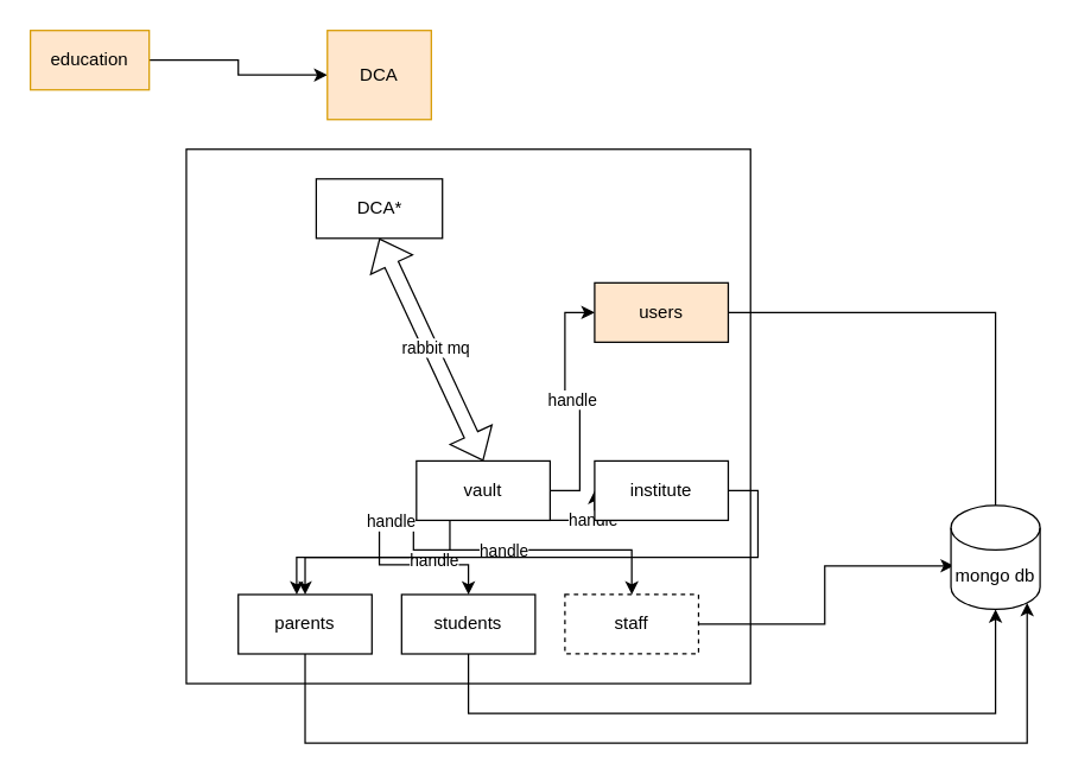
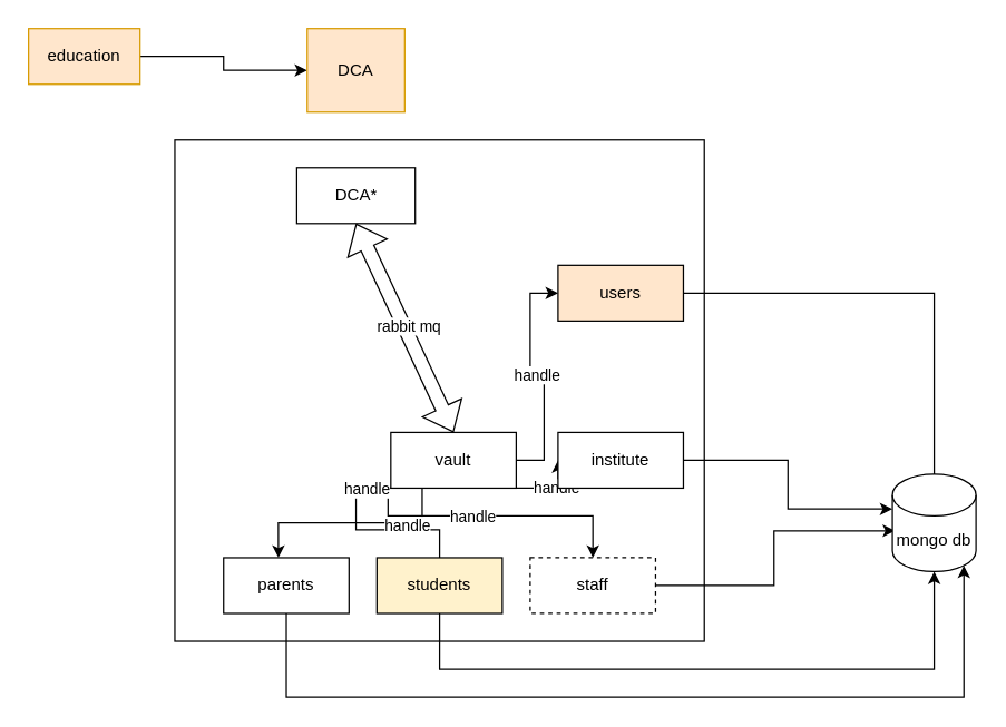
  <mxCell id="0" />
  <mxCell id="1" parent="0" />
  <mxCell id="2" style="edgeStyle=orthogonalEdgeStyle;rounded=0;orthogonalLoop=1;jettySize=auto;html=1;exitX=1;exitY=0.5;exitDx=0;exitDy=0;entryX=0;entryY=0.5;entryDx=0;entryDy=0;" parent="1" source="3" target="9" edge="1"><mxGeometry relative="1" as="geometry" /></mxCell>
  <mxCell id="3" value="education" style="rounded=0;whiteSpace=wrap;html=1;fillColor=#ffe6cc;strokeColor=#d79b00;" parent="1" vertex="1"><mxGeometry x="20" y="20" width="80" height="40" as="geometry" /></mxCell>
  <mxCell id="4" value="" style="rounded=0;whiteSpace=wrap;html=1;" parent="1" vertex="1"><mxGeometry x="125" y="100" width="380" height="360" as="geometry" /></mxCell>
  <mxCell id="5" style="edgeStyle=orthogonalEdgeStyle;rounded=0;orthogonalLoop=1;jettySize=auto;html=1;exitX=0.5;exitY=1;exitDx=0;exitDy=0;entryX=0.855;entryY=1;entryDx=0;entryDy=-4.35;entryPerimeter=0;" parent="1" source="6" target="30" edge="1"><mxGeometry relative="1" as="geometry"><Array as="points"><mxPoint x="205" y="500" /><mxPoint x="691" y="500" /></Array></mxGeometry></mxCell>
  <mxCell id="6" value="parents" style="rounded=0;whiteSpace=wrap;html=1;" parent="1" vertex="1"><mxGeometry x="160" y="400" width="90" height="40" as="geometry" /></mxCell>
  <mxCell id="7" style="edgeStyle=orthogonalEdgeStyle;rounded=0;orthogonalLoop=1;jettySize=auto;html=1;exitX=0.5;exitY=1;exitDx=0;exitDy=0;entryX=0.5;entryY=1;entryDx=0;entryDy=0;entryPerimeter=0;" parent="1" source="8" target="30" edge="1"><mxGeometry relative="1" as="geometry"><Array as="points"><mxPoint x="315" y="480" /><mxPoint x="670" y="480" /></Array></mxGeometry></mxCell>
- <mxCell id="8" value="students" style="rounded=0;whiteSpace=wrap;html=1;" parent="1" vertex="1"><mxGeometry x="270" y="400" width="90" height="40" as="geometry" /></mxCell>
+ <mxCell id="8" value="students" style="rounded=0;whiteSpace=wrap;html=1;fillColor=#fff2cc;" parent="1" vertex="1"><mxGeometry x="270" y="400" width="90" height="40" as="geometry" /></mxCell>
  <mxCell id="9" value="DCA" style="rounded=0;whiteSpace=wrap;html=1;fillColor=#ffe6cc;strokeColor=#d79b00;" parent="1" vertex="1"><mxGeometry x="220" y="20" width="70" height="60" as="geometry" /></mxCell>
  <mxCell id="10" style="edgeStyle=orthogonalEdgeStyle;rounded=0;orthogonalLoop=1;jettySize=auto;html=1;exitX=1;exitY=0.5;exitDx=0;exitDy=0;entryX=0.5;entryY=0;entryDx=0;entryDy=0;entryPerimeter=0;endArrow=none;" parent="1" source="11" target="30" edge="1"><mxGeometry relative="1" as="geometry" /></mxCell>
  <mxCell id="11" value="users" style="rounded=0;whiteSpace=wrap;html=1;fillColor=#ffe6cc;" parent="1" vertex="1"><mxGeometry x="400" y="190" width="90" height="40" as="geometry" /></mxCell>
  <mxCell id="12" style="edgeStyle=orthogonalEdgeStyle;rounded=0;orthogonalLoop=1;jettySize=auto;html=1;exitX=1;exitY=0.5;exitDx=0;exitDy=0;entryX=0.033;entryY=0.581;entryDx=0;entryDy=0;entryPerimeter=0;" parent="1" source="13" target="30" edge="1"><mxGeometry relative="1" as="geometry" /></mxCell>
  <mxCell id="13" value="staff" style="rounded=0;whiteSpace=wrap;html=1;dashed=1;" parent="1" vertex="1"><mxGeometry x="380" y="400" width="90" height="40" as="geometry" /></mxCell>
  <mxCell id="14" style="edgeStyle=orthogonalEdgeStyle;rounded=0;orthogonalLoop=1;jettySize=auto;html=1;exitX=1;exitY=0.5;exitDx=0;exitDy=0;entryX=0;entryY=0.5;entryDx=0;entryDy=0;" parent="1" source="24" target="11" edge="1"><mxGeometry relative="1" as="geometry" /></mxCell>
  <mxCell id="15" value="handle" style="edgeLabel;html=1;align=center;verticalAlign=middle;resizable=0;points=[];" parent="14" vertex="1" connectable="0"><mxGeometry x="0.008" y="-2" relative="1" as="geometry"><mxPoint as="offset" /></mxGeometry></mxCell>
  <mxCell id="16" style="edgeStyle=orthogonalEdgeStyle;rounded=0;orthogonalLoop=1;jettySize=auto;html=1;exitX=1;exitY=1;exitDx=0;exitDy=0;entryX=0;entryY=0.5;entryDx=0;entryDy=0;" parent="1" source="24" target="26" edge="1"><mxGeometry relative="1" as="geometry" /></mxCell>
  <mxCell id="17" value="handle" style="edgeLabel;html=1;align=center;verticalAlign=middle;resizable=0;points=[];" parent="16" vertex="1" connectable="0"><mxGeometry x="0.114" y="1" relative="1" as="geometry"><mxPoint as="offset" /></mxGeometry></mxCell>
  <mxCell id="18" style="edgeStyle=orthogonalEdgeStyle;rounded=0;orthogonalLoop=1;jettySize=auto;html=1;exitX=0.75;exitY=1;exitDx=0;exitDy=0;entryX=0.5;entryY=0;entryDx=0;entryDy=0;" parent="1" source="24" target="13" edge="1"><mxGeometry relative="1" as="geometry"><Array as="points"><mxPoint x="278" y="370" /><mxPoint x="425" y="370" /></Array></mxGeometry></mxCell>
  <mxCell id="19" value="handle" style="edgeLabel;html=1;align=center;verticalAlign=middle;resizable=0;points=[];" parent="18" vertex="1" connectable="0"><mxGeometry x="0.122" relative="1" as="geometry"><mxPoint as="offset" /></mxGeometry></mxCell>
- <mxCell id="20" style="edgeStyle=orthogonalEdgeStyle;rounded=0;orthogonalLoop=1;jettySize=auto;html=1;exitX=0.5;exitY=1;exitDx=0;exitDy=0;entryX=0.5;entryY=0;entryDx=0;entryDy=0;" parent="1" source="24" target="8" edge="1"><mxGeometry relative="1" as="geometry"><Array as="points"><mxPoint x="255" y="380" /><mxPoint x="315" y="380" /></Array></mxGeometry></mxCell>
+ <mxCell id="20" style="edgeStyle=orthogonalEdgeStyle;rounded=0;orthogonalLoop=1;jettySize=auto;html=1;exitX=0.5;exitY=1;exitDx=0;exitDy=0;entryX=0.5;entryY=0;entryDx=0;entryDy=0;endArrow=none;" parent="1" source="24" target="8" edge="1"><mxGeometry relative="1" as="geometry"><Array as="points"><mxPoint x="255" y="380" /><mxPoint x="315" y="380" /></Array></mxGeometry></mxCell>
  <mxCell id="21" value="handle" style="edgeLabel;html=1;align=center;verticalAlign=middle;resizable=0;points=[];" parent="20" vertex="1" connectable="0"><mxGeometry x="-0.302" relative="1" as="geometry"><mxPoint as="offset" /></mxGeometry></mxCell>
  <mxCell id="22" style="edgeStyle=orthogonalEdgeStyle;rounded=0;orthogonalLoop=1;jettySize=auto;html=1;exitX=0.25;exitY=1;exitDx=0;exitDy=0;entryX=0.437;entryY=0;entryDx=0;entryDy=0;entryPerimeter=0;" parent="1" source="24" target="6" edge="1"><mxGeometry relative="1" as="geometry" /></mxCell>
  <mxCell id="23" value="handle" style="edgeLabel;html=1;align=center;verticalAlign=middle;resizable=0;points=[];" parent="22" vertex="1" connectable="0"><mxGeometry x="-0.535" y="1" relative="1" as="geometry"><mxPoint as="offset" /></mxGeometry></mxCell>
  <mxCell id="24" value="vault" style="rounded=0;whiteSpace=wrap;html=1;" parent="1" vertex="1"><mxGeometry x="280" y="310" width="90" height="40" as="geometry" /></mxCell>
- <mxCell id="25" style="edgeStyle=orthogonalEdgeStyle;rounded=0;orthogonalLoop=1;jettySize=auto;html=1;exitX=1;exitY=0.5;exitDx=0;exitDy=0;" parent="1" source="26" target="6" edge="1"><mxGeometry relative="1" as="geometry" /></mxCell>
+ <mxCell id="25" style="edgeStyle=orthogonalEdgeStyle;rounded=0;orthogonalLoop=1;jettySize=auto;html=1;exitX=1;exitY=0.5;exitDx=0;exitDy=0;entryX=0;entryY=0;entryDx=0;entryDy=25;entryPerimeter=0;" parent="1" source="26" target="30" edge="1"><mxGeometry relative="1" as="geometry" /></mxCell>
  <mxCell id="26" value="institute" style="rounded=0;whiteSpace=wrap;html=1;" parent="1" vertex="1"><mxGeometry x="400" y="310" width="90" height="40" as="geometry" /></mxCell>
  <mxCell id="27" value="" style="shape=flexArrow;endArrow=classic;startArrow=classic;html=1;rounded=0;entryX=0.5;entryY=0;entryDx=0;entryDy=0;exitX=0.5;exitY=1;exitDx=0;exitDy=0;" parent="1" source="29" target="24" edge="1"><mxGeometry width="100" height="100" relative="1" as="geometry"><mxPoint x="240" y="155" as="sourcePoint" /><mxPoint x="240" y="285" as="targetPoint" /></mxGeometry></mxCell>
  <mxCell id="28" value="rabbit mq" style="edgeLabel;html=1;align=center;verticalAlign=middle;resizable=0;points=[];" parent="27" vertex="1" connectable="0"><mxGeometry x="-0.015" y="3" relative="1" as="geometry"><mxPoint as="offset" /></mxGeometry></mxCell>
  <mxCell id="29" value="DCA*" style="rounded=0;whiteSpace=wrap;html=1;" parent="1" vertex="1"><mxGeometry x="212.5" y="120" width="85" height="40" as="geometry" /></mxCell>
  <mxCell id="30" value="mongo db" style="shape=cylinder3;whiteSpace=wrap;html=1;boundedLbl=1;backgroundOutline=1;size=15;" parent="1" vertex="1"><mxGeometry x="640" y="340" width="60" height="70" as="geometry" /></mxCell>
